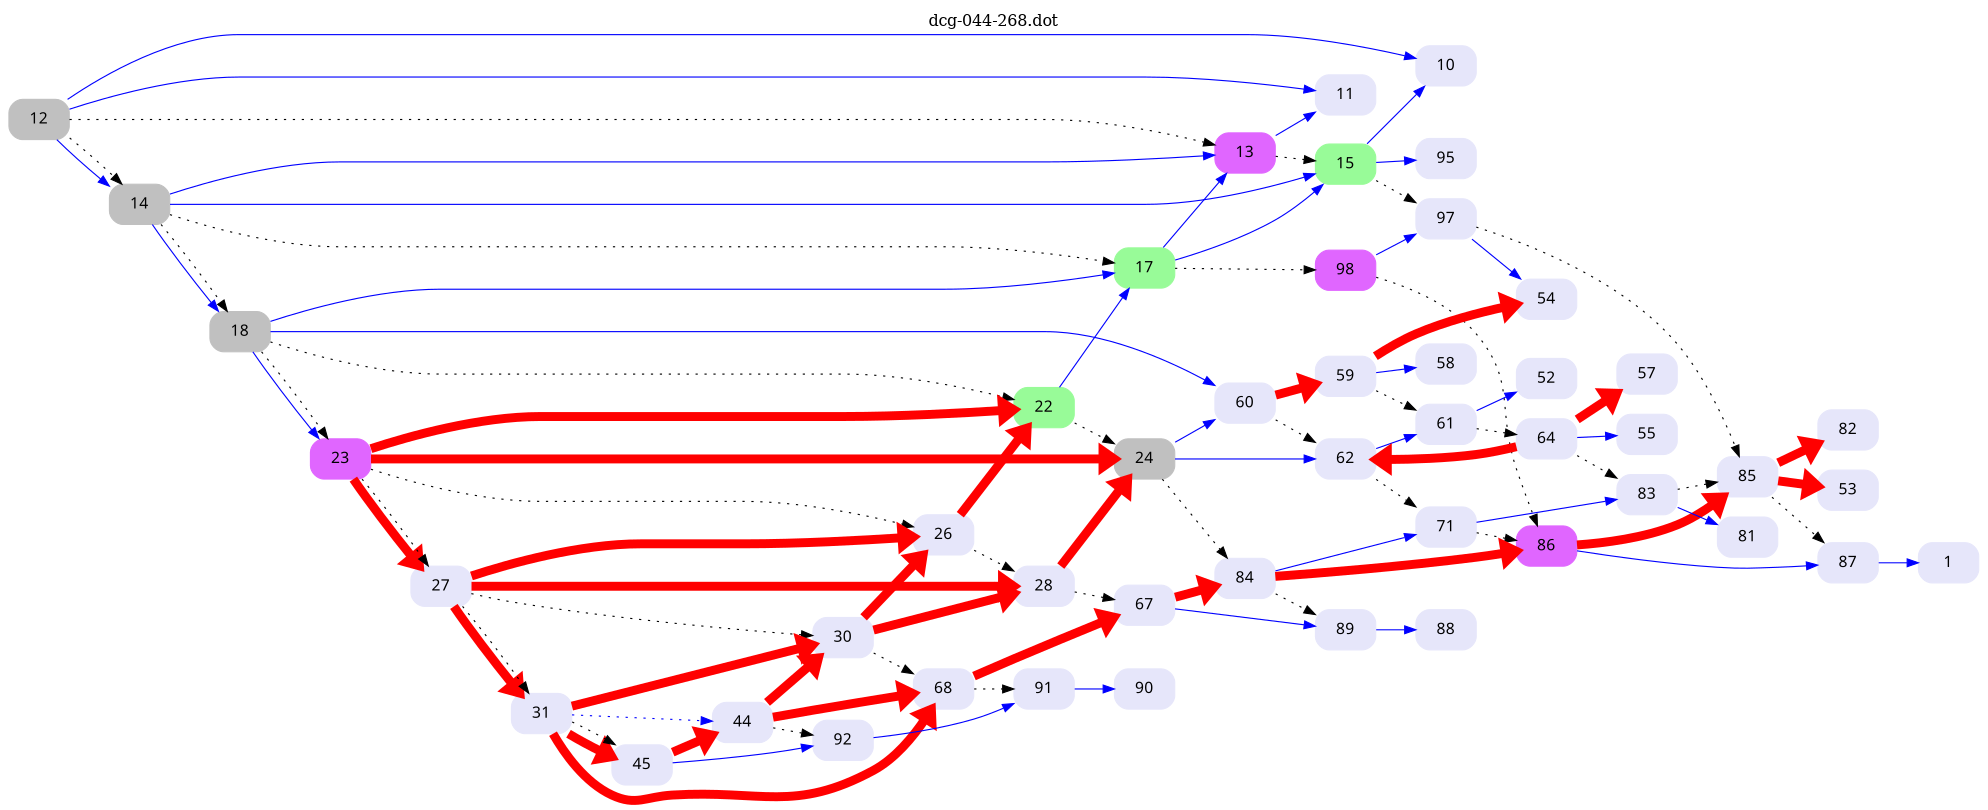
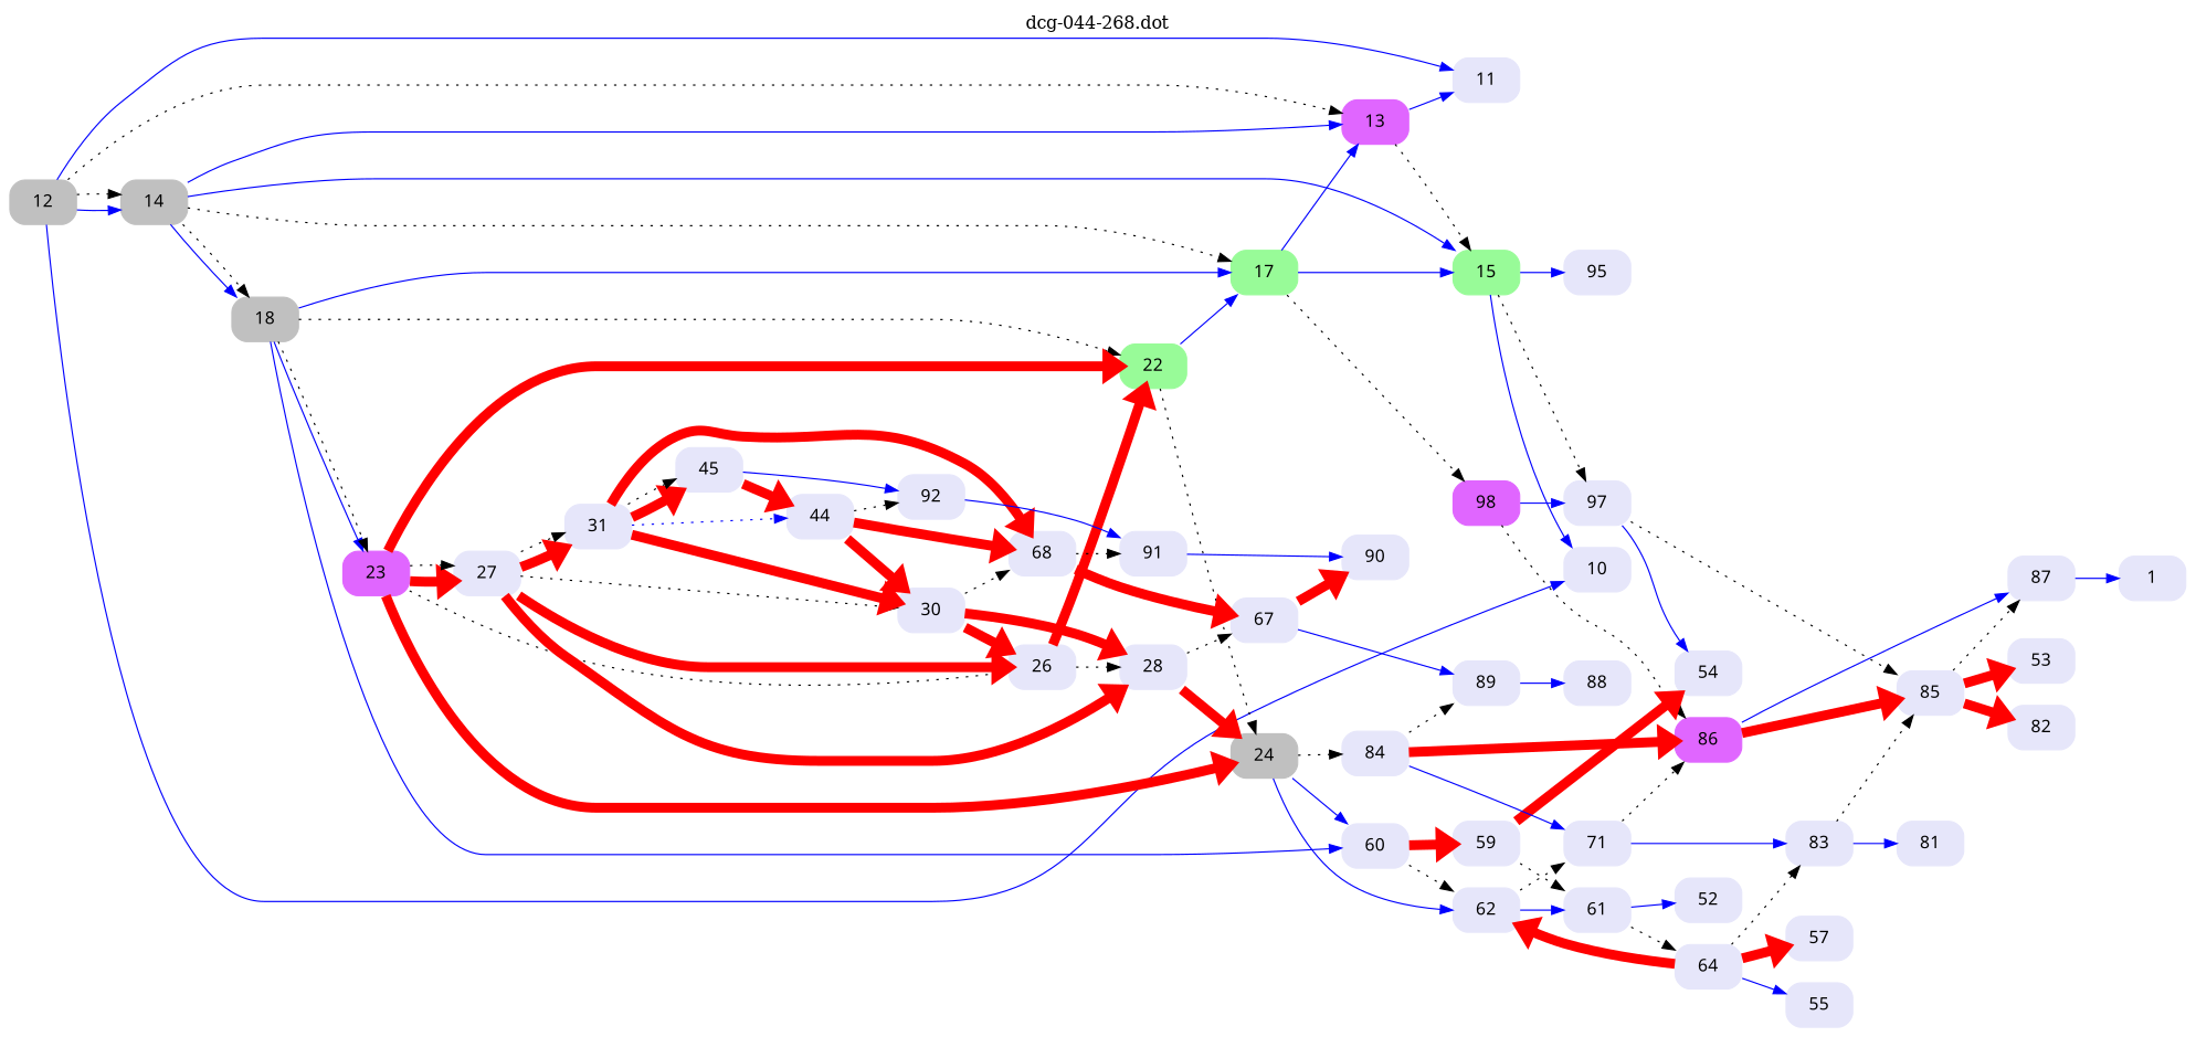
  digraph {
    label="dcg-044-268.dot"
    labelloc=t
    rankdir=LR
    node [color=lavender fontname="sans-serif" shape=box style="rounded,filled"]
    edge [color=blue]
    n1 [color=grey label=12]
    n2 [label=11]
    n3 [label=10]
    n4 [color=grey label=14]
    n5 [color=mediumorchid1 label=13]
    n6 [color=palegreen label=15]
    n7 [color=grey label=18]
    n8 [color=palegreen label=17]
    n9 [label=95]
    n10 [label=97]
    n11 [label=60]
    n12 [color=mediumorchid1 label=23]
    n13 [color=palegreen label=22]
    n14 [color=mediumorchid1 label=98]
    n15 [label=85]
    n16 [label=54]
    n17 [label=62]
    n18 [label=59]
    n19 [color=grey label=24]
    n20 [label=27]
    n21 [label=26]
    n22 [color=mediumorchid1 label=86]
    n23 [label=71]
    n24 [label=61]
-   n25 [label=58]
    n26 [label=84]
    n27 [label=28]
    n28 [label=31]
    n29 [label=30]
    n30 [label=89]
    n31 [label=67]
    n32 [label=68]
    n33 [label=45]
    n34 [label=44]
    n35 [label=91]
    n36 [label=92]
    n37 [label=90]
    n38 [label=88]
    n39 [label=83]
    n40 [label=87]
    n41 [label=81]
    n42 [label=82]
    n43 [label=53]
    n44 [label=1]
    n45 [label=64]
    n46 [label=52]
    n47 [label=57]
    n48 [label=55]
    n1 -> n2 [penwidth=1]
    n1 -> n3 [penwidth=1]
    n1 -> n4 [penwidth=1]
    n1 -> n4 [style=dotted color=""]
    n1 -> n5 [style=dotted color=""]
    n4 -> n5 [penwidth=1]
    n4 -> n6 [penwidth=1]
    n4 -> n7 [penwidth=1]
    n4 -> n7 [style=dotted color=""]
    n4 -> n8 [style=dotted color=""]
    n5 -> n2 [penwidth=1]
    n5 -> n6 [style=dotted color=""]
    n6 -> n3 [penwidth=1]
    n6 -> n9 [penwidth=1]
    n6 -> n10 [style=dotted color=""]
    n7 -> n8 [penwidth=1]
    n7 -> n11 [penwidth=1]
    n7 -> n12 [penwidth=1]
    n7 -> n12 [style=dotted color=""]
    n7 -> n13 [style=dotted color=""]
    n8 -> n5 [penwidth=1]
    n8 -> n6 [penwidth=1]
    n8 -> n14 [style=dotted color=""]
    n10 -> n15 [style=dotted color=""]
    n10 -> n16 [penwidth=1]
    n11 -> n17 [style=dotted color=""]
    n11 -> n18 [color=red penwidth=8]
    n12 -> n13 [color=red penwidth=8]
    n12 -> n19 [color=red penwidth=8]
    n12 -> n20 [color=red penwidth=8]
    n12 -> n20 [style=dotted color=""]
    n12 -> n21 [style=dotted color=""]
    n13 -> n8 [penwidth=1]
    n13 -> n19 [style=dotted color=""]
    n14 -> n10 [penwidth=1]
    n14 -> n22 [style=dotted color=""]
    n15 -> n40 [style=dotted color=""]
    n15 -> n42 [color=red penwidth=8]
    n15 -> n43 [color=red penwidth=8]
    n17 -> n23 [style=dotted color=""]
    n17 -> n24 [penwidth=1]
    n18 -> n16 [color=red penwidth=8]
    n18 -> n24 [style=dotted color=""]
-   n18 -> n25 [penwidth=1]
    n19 -> n11 [penwidth=1]
    n19 -> n17 [penwidth=1]
    n19 -> n26 [style=dotted color=""]
    n20 -> n21 [color=red penwidth=8]
    n20 -> n27 [color=red penwidth=8]
    n20 -> n28 [color=red penwidth=8]
    n20 -> n28 [style=dotted color=""]
    n20 -> n29 [style=dotted color=""]
    n21 -> n13 [color=red penwidth=8]
    n21 -> n27 [style=dotted color=""]
    n22 -> n15 [color=red penwidth=8]
    n22 -> n40 [penwidth=1]
    n23 -> n22 [style=dotted color=""]
    n23 -> n39 [penwidth=1]
    n24 -> n45 [style=dotted color=""]
    n24 -> n46 [penwidth=1]
    n26 -> n22 [color=red penwidth=8]
    n26 -> n23 [penwidth=1]
    n26 -> n30 [style=dotted color=""]
    n27 -> n19 [color=red penwidth=8]
    n27 -> n31 [style=dotted color=""]
    n28 -> n29 [color=red penwidth=8]
    n28 -> n32 [color=red penwidth=8]
    n28 -> n33 [color=red penwidth=8]
    n28 -> n33 [style=dotted color=""]
    n28 -> n34 [style=dotted]
    n29 -> n21 [color=red penwidth=8]
    n29 -> n27 [color=red penwidth=8]
    n29 -> n32 [style=dotted color=""]
    n30 -> n38 [penwidth=1]
-   n31 -> n26 [color=red penwidth=8]
+   n31 -> n37 [color=red penwidth=8]
    n31 -> n30 [penwidth=1]
    n32 -> n31 [color=red penwidth=8]
    n32 -> n35 [style=dotted color=""]
    n33 -> n34 [color=red penwidth=8]
    n33 -> n36 [penwidth=1]
    n34 -> n29 [color=red penwidth=8]
    n34 -> n32 [color=red penwidth=8]
    n34 -> n36 [style=dotted color=""]
    n35 -> n37 [penwidth=1]
    n36 -> n35 [penwidth=1]
    n39 -> n15 [style=dotted color=""]
    n39 -> n41 [penwidth=1]
    n40 -> n44 [penwidth=1]
    n45 -> n17 [color=red penwidth=8]
    n45 -> n39 [style=dotted color=""]
    n45 -> n47 [color=red penwidth=8]
    n45 -> n48 [penwidth=1]
  }
